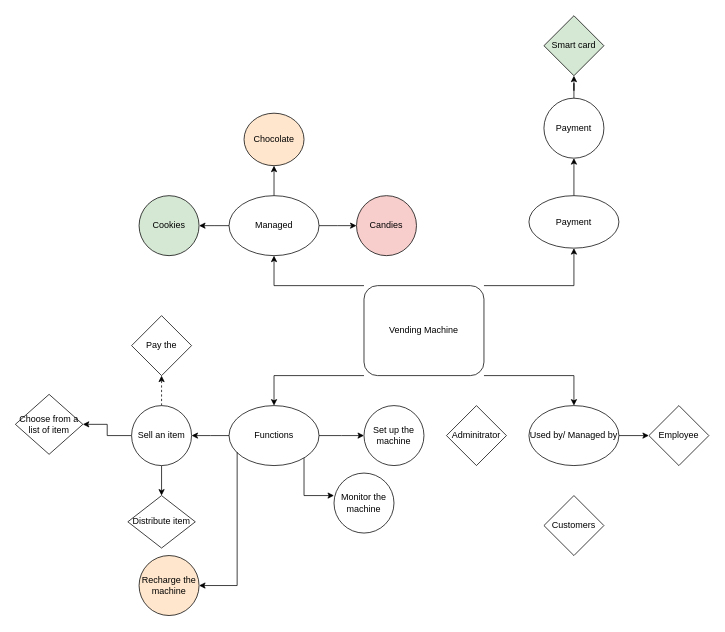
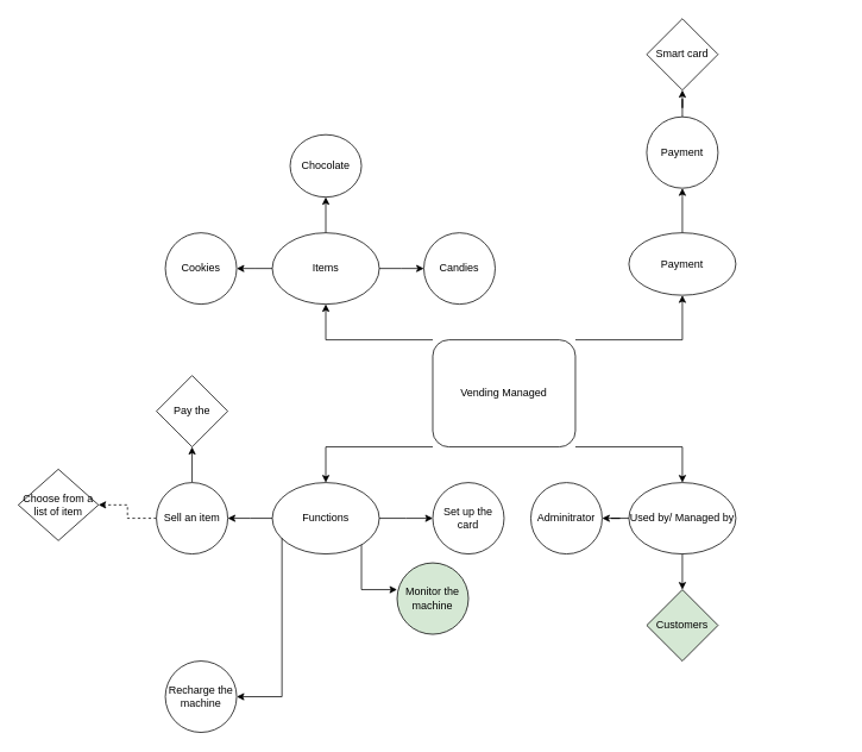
  <mxCell id="0" />
  <mxCell id="1" parent="0" />
- <mxCell id="2" value="Vending Machine&lt;br&gt;" style="rounded=1;whiteSpace=wrap;html=1;" vertex="1" parent="1"><mxGeometry x="485" y="380" width="160" height="120" as="geometry" /></mxCell>
+ <mxCell id="2" value="Vending Managed&lt;br&gt;" style="rounded=1;whiteSpace=wrap;html=1;" vertex="1" parent="1"><mxGeometry x="485" y="380" width="160" height="120" as="geometry" /></mxCell>
  <mxCell id="3" value="" style="edgeStyle=segmentEdgeStyle;endArrow=classic;html=1;rounded=0;" edge="1" parent="1"><mxGeometry width="50" height="50" relative="1" as="geometry"><mxPoint x="645" y="500" as="sourcePoint" /><mxPoint x="765" y="540" as="targetPoint" /><Array as="points"><mxPoint x="765" y="500" /><mxPoint x="765" y="540" /></Array></mxGeometry></mxCell>
  <mxCell id="4" value="" style="edgeStyle=segmentEdgeStyle;endArrow=classic;html=1;rounded=0;exitX=0;exitY=1;exitDx=0;exitDy=0;" edge="1" parent="1" source="2"><mxGeometry width="50" height="50" relative="1" as="geometry"><mxPoint x="385" y="500" as="sourcePoint" /><mxPoint x="365" y="540" as="targetPoint" /><Array as="points"><mxPoint x="365" y="500" /><mxPoint x="365" y="540" /></Array></mxGeometry></mxCell>
  <mxCell id="5" value="" style="edgeStyle=segmentEdgeStyle;endArrow=classic;html=1;rounded=0;exitX=1;exitY=0;exitDx=0;exitDy=0;" edge="1" parent="1" source="2"><mxGeometry width="50" height="50" relative="1" as="geometry"><mxPoint x="715" y="380" as="sourcePoint" /><mxPoint x="765" y="330" as="targetPoint" /></mxGeometry></mxCell>
  <mxCell id="6" value="" style="edgeStyle=segmentEdgeStyle;endArrow=classic;html=1;rounded=0;exitX=0;exitY=0;exitDx=0;exitDy=0;" edge="1" parent="1" source="2"><mxGeometry width="50" height="50" relative="1" as="geometry"><mxPoint x="275" y="380" as="sourcePoint" /><mxPoint x="365" y="340" as="targetPoint" /><Array as="points"><mxPoint x="365" y="380" /></Array></mxGeometry></mxCell>
  <mxCell id="7" value="" style="edgeStyle=orthogonalEdgeStyle;rounded=0;orthogonalLoop=1;jettySize=auto;html=1;" edge="1" parent="1" source="10"><mxGeometry relative="1" as="geometry"><mxPoint x="365" y="220" as="targetPoint" /><Array as="points"><mxPoint x="365" y="220" /><mxPoint x="365" y="220" /></Array></mxGeometry></mxCell>
  <mxCell id="8" value="" style="edgeStyle=orthogonalEdgeStyle;rounded=0;orthogonalLoop=1;jettySize=auto;html=1;" edge="1" parent="1" source="10"><mxGeometry relative="1" as="geometry"><mxPoint x="475" y="300" as="targetPoint" /></mxGeometry></mxCell>
  <mxCell id="9" value="" style="edgeStyle=orthogonalEdgeStyle;rounded=0;orthogonalLoop=1;jettySize=auto;html=1;" edge="1" parent="1" source="10"><mxGeometry relative="1" as="geometry"><mxPoint x="265" y="300" as="targetPoint" /></mxGeometry></mxCell>
- <mxCell id="10" value="Managed&lt;br&gt;" style="ellipse;whiteSpace=wrap;html=1;" vertex="1" parent="1"><mxGeometry x="305" y="260" width="120" height="80" as="geometry" /></mxCell>
+ <mxCell id="10" value="Items&lt;br&gt;" style="ellipse;whiteSpace=wrap;html=1;" vertex="1" parent="1"><mxGeometry x="305" y="260" width="120" height="80" as="geometry" /></mxCell>
  <mxCell id="11" value="" style="edgeStyle=orthogonalEdgeStyle;rounded=0;orthogonalLoop=1;jettySize=auto;html=1;" edge="1" parent="1" source="12"><mxGeometry relative="1" as="geometry"><mxPoint x="765" y="210" as="targetPoint" /><Array as="points"><mxPoint x="765" y="220" /><mxPoint x="765" y="220" /></Array></mxGeometry></mxCell>
  <mxCell id="12" value="Payment" style="ellipse;whiteSpace=wrap;html=1;" vertex="1" parent="1"><mxGeometry x="705" y="260" width="120" height="70" as="geometry" /></mxCell>
  <mxCell id="13" value="" style="edgeStyle=orthogonalEdgeStyle;rounded=0;orthogonalLoop=1;jettySize=auto;html=1;" edge="1" parent="1" source="15"><mxGeometry relative="1" as="geometry"><mxPoint x="255" y="580" as="targetPoint" /></mxGeometry></mxCell>
  <mxCell id="14" value="" style="edgeStyle=orthogonalEdgeStyle;rounded=0;orthogonalLoop=1;jettySize=auto;html=1;" edge="1" parent="1" source="15"><mxGeometry relative="1" as="geometry"><mxPoint x="485" y="580" as="targetPoint" /></mxGeometry></mxCell>
  <mxCell id="15" value="Functions" style="ellipse;whiteSpace=wrap;html=1;" vertex="1" parent="1"><mxGeometry x="305" y="540" width="120" height="80" as="geometry" /></mxCell>
- <mxCell id="17" value="" style="edgeStyle=orthogonalEdgeStyle;rounded=0;orthogonalLoop=1;jettySize=auto;html=1;" edge="1" parent="1" source="19" target="39"><mxGeometry relative="1" as="geometry" /></mxCell>
+ <mxCell id="16" value="" style="edgeStyle=orthogonalEdgeStyle;rounded=0;orthogonalLoop=1;jettySize=auto;html=1;" edge="1" parent="1" source="19" target="38"><mxGeometry relative="1" as="geometry" /></mxCell>
+ <mxCell id="18" value="" style="edgeStyle=orthogonalEdgeStyle;rounded=0;orthogonalLoop=1;jettySize=auto;html=1;" edge="1" parent="1" source="19" target="40"><mxGeometry relative="1" as="geometry" /></mxCell>
  <mxCell id="19" value="Used by/ Managed by" style="ellipse;whiteSpace=wrap;html=1;" vertex="1" parent="1"><mxGeometry x="705" y="540" width="120" height="80" as="geometry" /></mxCell>
- <mxCell id="20" value="Chocolate" style="ellipse;whiteSpace=wrap;html=1;fillColor=#ffe6cc;" vertex="1" parent="1"><mxGeometry x="325" y="150" width="80" height="70" as="geometry" /></mxCell>
- <mxCell id="21" value="Candies" style="ellipse;whiteSpace=wrap;html=1;fillColor=#f8cecc;" vertex="1" parent="1"><mxGeometry x="475" y="260" width="80" height="80" as="geometry" /></mxCell>
- <mxCell id="22" value="Cookies" style="ellipse;whiteSpace=wrap;html=1;fillColor=#d5e8d4;" vertex="1" parent="1"><mxGeometry x="185" y="260" width="80" height="80" as="geometry" /></mxCell>
+ <mxCell id="20" value="Chocolate" style="ellipse;whiteSpace=wrap;html=1;" vertex="1" parent="1"><mxGeometry x="325" y="150" width="80" height="70" as="geometry" /></mxCell>
+ <mxCell id="21" value="Candies" style="ellipse;whiteSpace=wrap;html=1;" vertex="1" parent="1"><mxGeometry x="475" y="260" width="80" height="80" as="geometry" /></mxCell>
+ <mxCell id="22" value="Cookies" style="ellipse;whiteSpace=wrap;html=1;" vertex="1" parent="1"><mxGeometry x="185" y="260" width="80" height="80" as="geometry" /></mxCell>
  <mxCell id="23" value="" style="edgeStyle=orthogonalEdgeStyle;rounded=0;orthogonalLoop=1;jettySize=auto;html=1;" edge="1" parent="1" source="24" target="25"><mxGeometry relative="1" as="geometry" /></mxCell>
  <mxCell id="24" value="Payment" style="ellipse;whiteSpace=wrap;html=1;" vertex="1" parent="1"><mxGeometry x="725" y="130" width="80" height="80" as="geometry" /></mxCell>
- <mxCell id="25" value="Smart card" style="rhombus;whiteSpace=wrap;html=1;fillColor=#d5e8d4;" vertex="1" parent="1"><mxGeometry x="725" y="20" width="80" height="80" as="geometry" /></mxCell>
- <mxCell id="26" value="" style="edgeStyle=orthogonalEdgeStyle;rounded=0;orthogonalLoop=1;jettySize=auto;html=1;" edge="1" parent="1" source="29" target="35"><mxGeometry relative="1" as="geometry" /></mxCell>
- <mxCell id="27" value="" style="edgeStyle=orthogonalEdgeStyle;rounded=0;orthogonalLoop=1;jettySize=auto;html=1;dashed=1;" edge="1" parent="1" source="29" target="36"><mxGeometry relative="1" as="geometry" /></mxCell>
- <mxCell id="28" value="" style="edgeStyle=orthogonalEdgeStyle;rounded=0;orthogonalLoop=1;jettySize=auto;html=1;" edge="1" parent="1" source="29" target="37"><mxGeometry relative="1" as="geometry"><mxPoint x="215" y="670" as="targetPoint" /><Array as="points"><mxPoint x="215" y="660" /><mxPoint x="215" y="660" /></Array></mxGeometry></mxCell>
+ <mxCell id="25" value="Smart card" style="rhombus;whiteSpace=wrap;html=1;" vertex="1" parent="1"><mxGeometry x="725" y="20" width="80" height="80" as="geometry" /></mxCell>
+ <mxCell id="26" value="" style="edgeStyle=orthogonalEdgeStyle;rounded=0;orthogonalLoop=1;jettySize=auto;html=1;dashed=1;" edge="1" parent="1" source="29" target="35"><mxGeometry relative="1" as="geometry" /></mxCell>
+ <mxCell id="27" value="" style="edgeStyle=orthogonalEdgeStyle;rounded=0;orthogonalLoop=1;jettySize=auto;html=1;" edge="1" parent="1" source="29" target="36"><mxGeometry relative="1" as="geometry" /></mxCell>
  <mxCell id="29" value="Sell an item" style="ellipse;whiteSpace=wrap;html=1;" vertex="1" parent="1"><mxGeometry x="175" y="540" width="80" height="80" as="geometry" /></mxCell>
- <mxCell id="30" value="Recharge the machine" style="ellipse;whiteSpace=wrap;html=1;fillColor=#ffe6cc;" vertex="1" parent="1"><mxGeometry x="185" y="740" width="80" height="80" as="geometry" /></mxCell>
- <mxCell id="31" value="Set up the machine" style="ellipse;whiteSpace=wrap;html=1;" vertex="1" parent="1"><mxGeometry x="485" y="540" width="80" height="80" as="geometry" /></mxCell>
+ <mxCell id="30" value="Recharge the machine" style="ellipse;whiteSpace=wrap;html=1;" vertex="1" parent="1"><mxGeometry x="185" y="740" width="80" height="80" as="geometry" /></mxCell>
+ <mxCell id="31" value="Set up the card" style="ellipse;whiteSpace=wrap;html=1;" vertex="1" parent="1"><mxGeometry x="485" y="540" width="80" height="80" as="geometry" /></mxCell>
  <mxCell id="32" value="" style="edgeStyle=orthogonalEdgeStyle;rounded=0;orthogonalLoop=1;jettySize=auto;html=1;" edge="1" parent="1"><mxGeometry relative="1" as="geometry"><mxPoint x="405" y="610" as="sourcePoint" /><mxPoint x="445" y="660" as="targetPoint" /><Array as="points"><mxPoint x="405" y="660" /></Array></mxGeometry></mxCell>
  <mxCell id="33" value="" style="edgeStyle=orthogonalEdgeStyle;rounded=0;orthogonalLoop=1;jettySize=auto;html=1;exitX=0.09;exitY=0.775;exitDx=0;exitDy=0;exitPerimeter=0;" edge="1" parent="1" source="15"><mxGeometry relative="1" as="geometry"><mxPoint x="315" y="610" as="sourcePoint" /><mxPoint x="265" y="780" as="targetPoint" /><Array as="points"><mxPoint x="316" y="780" /><mxPoint x="265" y="780" /></Array></mxGeometry></mxCell>
- <mxCell id="34" value="Monitor the machine" style="ellipse;whiteSpace=wrap;html=1;" vertex="1" parent="1"><mxGeometry x="445" y="630" width="80" height="80" as="geometry" /></mxCell>
+ <mxCell id="34" value="Monitor the machine" style="ellipse;whiteSpace=wrap;html=1;fillColor=#d5e8d4;" vertex="1" parent="1"><mxGeometry x="445" y="630" width="80" height="80" as="geometry" /></mxCell>
  <mxCell id="35" value="Choose from a list of item" style="rhombus;whiteSpace=wrap;html=1;" vertex="1" parent="1"><mxGeometry x="20" y="525" width="90" height="80" as="geometry" /></mxCell>
  <mxCell id="36" value="Pay the" style="rhombus;whiteSpace=wrap;html=1;" vertex="1" parent="1"><mxGeometry x="175" y="420" width="80" height="80" as="geometry" /></mxCell>
- <mxCell id="37" value="Distribute item" style="rhombus;whiteSpace=wrap;html=1;" vertex="1" parent="1"><mxGeometry x="170" y="660" width="90" height="70" as="geometry" /></mxCell>
- <mxCell id="38" value="Customers" style="rhombus;whiteSpace=wrap;html=1;" vertex="1" parent="1"><mxGeometry x="725" y="660" width="80" height="80" as="geometry" /></mxCell>
- <mxCell id="39" value="Employee" style="rhombus;whiteSpace=wrap;html=1;" vertex="1" parent="1"><mxGeometry x="865" y="540" width="80" height="80" as="geometry" /></mxCell>
- <mxCell id="40" value="Adminitrator" style="rhombus;whiteSpace=wrap;html=1;" vertex="1" parent="1"><mxGeometry x="595" y="540" width="80" height="80" as="geometry" /></mxCell>
+ <mxCell id="38" value="Customers" style="rhombus;whiteSpace=wrap;html=1;fillColor=#d5e8d4;" vertex="1" parent="1"><mxGeometry x="725" y="660" width="80" height="80" as="geometry" /></mxCell>
+ <mxCell id="40" value="Adminitrator" style="ellipse;whiteSpace=wrap;html=1;" vertex="1" parent="1"><mxGeometry x="595" y="540" width="80" height="80" as="geometry" /></mxCell>
